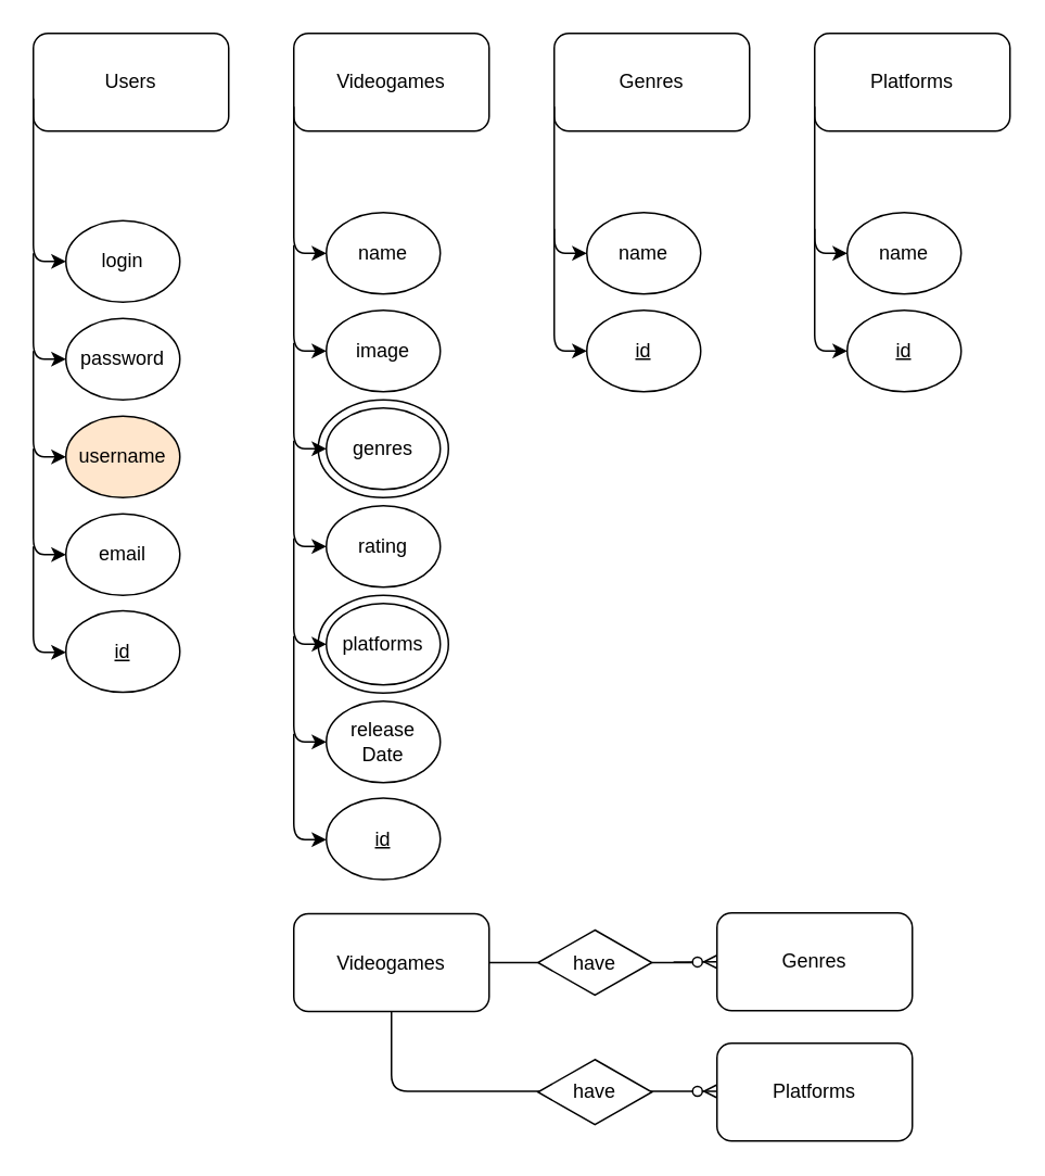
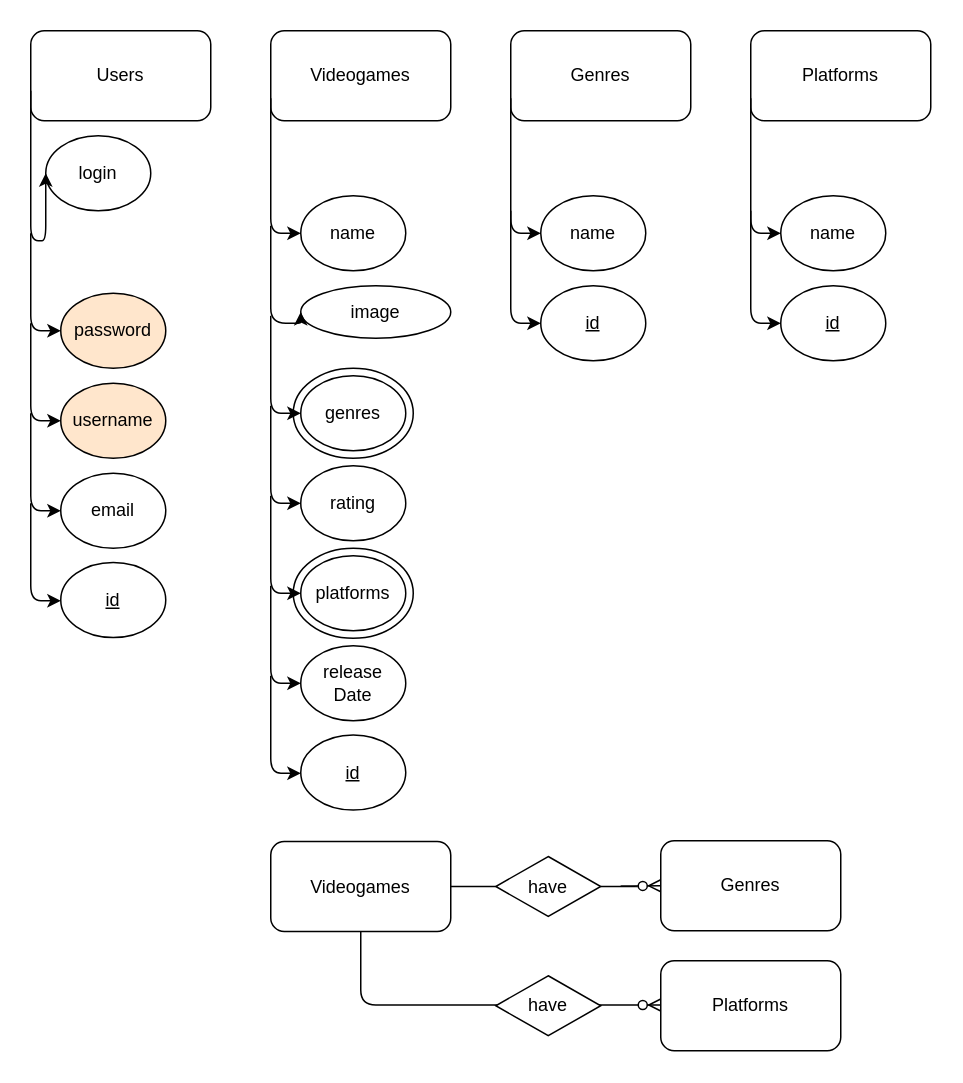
  <mxCell id="0" />
  <mxCell id="1" parent="0" />
  <mxCell id="2" value="" style="ellipse;whiteSpace=wrap;html=1;" vertex="1" parent="1"><mxGeometry x="195" y="245" width="80" height="60" as="geometry" /></mxCell>
  <mxCell id="3" value="" style="ellipse;whiteSpace=wrap;html=1;" vertex="1" parent="1"><mxGeometry x="195" y="365" width="80" height="60" as="geometry" /></mxCell>
  <mxCell id="4" value="Videogames" style="rounded=1;whiteSpace=wrap;html=1;" vertex="1" parent="1"><mxGeometry x="180" y="20" width="120" height="60" as="geometry" /></mxCell>
  <mxCell id="5" value="Users" style="rounded=1;whiteSpace=wrap;html=1;" vertex="1" parent="1"><mxGeometry x="20" y="20" width="120" height="60" as="geometry" /></mxCell>
  <mxCell id="6" value="Genres" style="rounded=1;whiteSpace=wrap;html=1;" vertex="1" parent="1"><mxGeometry x="340" y="20" width="120" height="60" as="geometry" /></mxCell>
  <mxCell id="7" value="Platforms" style="rounded=1;whiteSpace=wrap;html=1;" vertex="1" parent="1"><mxGeometry x="500" y="20" width="120" height="60" as="geometry" /></mxCell>
  <mxCell id="8" value="" style="endArrow=classic;html=1;edgeStyle=orthogonalEdgeStyle;entryX=0;entryY=0.5;entryDx=0;entryDy=0;exitX=0;exitY=0.75;exitDx=0;exitDy=0;" edge="1" parent="1" source="4" target="9"><mxGeometry width="50" height="50" relative="1" as="geometry"><mxPoint x="230" y="80" as="sourcePoint" /><mxPoint x="180" y="210" as="targetPoint" /><Array as="points"><mxPoint x="180" y="155" /></Array></mxGeometry></mxCell>
  <mxCell id="9" value="name" style="ellipse;whiteSpace=wrap;html=1;" vertex="1" parent="1"><mxGeometry x="200" y="130" width="70" height="50" as="geometry" /></mxCell>
- <mxCell id="10" value="image" style="ellipse;whiteSpace=wrap;html=1;" vertex="1" parent="1"><mxGeometry x="200" y="190" width="70" height="50" as="geometry" /></mxCell>
+ <mxCell id="10" value="image" style="ellipse;whiteSpace=wrap;html=1;" vertex="1" parent="1"><mxGeometry x="200" y="190" width="100" height="35" as="geometry" /></mxCell>
  <mxCell id="11" value="genres" style="ellipse;whiteSpace=wrap;html=1;" vertex="1" parent="1"><mxGeometry x="200" y="250" width="70" height="50" as="geometry" /></mxCell>
  <mxCell id="12" value="rating" style="ellipse;whiteSpace=wrap;html=1;" vertex="1" parent="1"><mxGeometry x="200" y="310" width="70" height="50" as="geometry" /></mxCell>
  <mxCell id="13" value="platforms" style="ellipse;whiteSpace=wrap;html=1;" vertex="1" parent="1"><mxGeometry x="200" y="370" width="70" height="50" as="geometry" /></mxCell>
  <mxCell id="14" value="release Date" style="ellipse;whiteSpace=wrap;html=1;" vertex="1" parent="1"><mxGeometry x="200" y="430" width="70" height="50" as="geometry" /></mxCell>
  <mxCell id="15" value="" style="endArrow=classic;html=1;edgeStyle=orthogonalEdgeStyle;entryX=0;entryY=0.5;entryDx=0;entryDy=0;" edge="1" parent="1" target="10"><mxGeometry width="50" height="50" relative="1" as="geometry"><mxPoint x="180" y="150" as="sourcePoint" /><mxPoint x="210" y="165" as="targetPoint" /><Array as="points"><mxPoint x="180" y="215" /></Array></mxGeometry></mxCell>
  <mxCell id="16" value="" style="endArrow=classic;html=1;edgeStyle=orthogonalEdgeStyle;entryX=0;entryY=0.5;entryDx=0;entryDy=0;" edge="1" parent="1"><mxGeometry width="50" height="50" relative="1" as="geometry"><mxPoint x="180" y="210" as="sourcePoint" /><mxPoint x="200" y="275" as="targetPoint" /><Array as="points"><mxPoint x="180" y="275" /></Array></mxGeometry></mxCell>
  <mxCell id="17" value="" style="endArrow=classic;html=1;edgeStyle=orthogonalEdgeStyle;entryX=0;entryY=0.5;entryDx=0;entryDy=0;" edge="1" parent="1"><mxGeometry width="50" height="50" relative="1" as="geometry"><mxPoint x="180" y="270" as="sourcePoint" /><mxPoint x="200" y="335" as="targetPoint" /><Array as="points"><mxPoint x="180" y="335" /></Array></mxGeometry></mxCell>
  <mxCell id="18" value="" style="endArrow=classic;html=1;edgeStyle=orthogonalEdgeStyle;entryX=0;entryY=0.5;entryDx=0;entryDy=0;" edge="1" parent="1"><mxGeometry width="50" height="50" relative="1" as="geometry"><mxPoint x="180" y="330" as="sourcePoint" /><mxPoint x="200" y="395" as="targetPoint" /><Array as="points"><mxPoint x="180" y="395" /></Array></mxGeometry></mxCell>
  <mxCell id="19" value="" style="endArrow=classic;html=1;edgeStyle=orthogonalEdgeStyle;entryX=0;entryY=0.5;entryDx=0;entryDy=0;" edge="1" parent="1"><mxGeometry width="50" height="50" relative="1" as="geometry"><mxPoint x="180" y="390" as="sourcePoint" /><mxPoint x="200" y="455" as="targetPoint" /><Array as="points"><mxPoint x="180" y="455" /></Array></mxGeometry></mxCell>
  <mxCell id="20" value="&lt;u&gt;id&lt;/u&gt;" style="ellipse;whiteSpace=wrap;html=1;" vertex="1" parent="1"><mxGeometry x="200" y="489.5" width="70" height="50" as="geometry" /></mxCell>
  <mxCell id="21" value="" style="endArrow=classic;html=1;edgeStyle=orthogonalEdgeStyle;entryX=0;entryY=0.5;entryDx=0;entryDy=0;" edge="1" parent="1"><mxGeometry width="50" height="50" relative="1" as="geometry"><mxPoint x="180" y="450" as="sourcePoint" /><mxPoint x="200" y="515" as="targetPoint" /><Array as="points"><mxPoint x="180" y="515" /></Array></mxGeometry></mxCell>
  <mxCell id="22" value="" style="endArrow=classic;html=1;edgeStyle=orthogonalEdgeStyle;entryX=0;entryY=0.5;entryDx=0;entryDy=0;exitX=0;exitY=0.75;exitDx=0;exitDy=0;" edge="1" parent="1" source="6"><mxGeometry width="50" height="50" relative="1" as="geometry"><mxPoint x="340" y="80" as="sourcePoint" /><mxPoint x="360" y="155" as="targetPoint" /><Array as="points"><mxPoint x="340" y="155" /></Array></mxGeometry></mxCell>
  <mxCell id="23" value="" style="endArrow=classic;html=1;edgeStyle=orthogonalEdgeStyle;entryX=0;entryY=0.5;entryDx=0;entryDy=0;exitX=0;exitY=0.75;exitDx=0;exitDy=0;" edge="1" parent="1" source="7"><mxGeometry width="50" height="50" relative="1" as="geometry"><mxPoint x="500" y="80" as="sourcePoint" /><mxPoint x="520" y="155" as="targetPoint" /><Array as="points"><mxPoint x="500" y="155" /></Array></mxGeometry></mxCell>
  <mxCell id="24" value="name" style="ellipse;whiteSpace=wrap;html=1;" vertex="1" parent="1"><mxGeometry x="360" y="130" width="70" height="50" as="geometry" /></mxCell>
  <mxCell id="25" value="name" style="ellipse;whiteSpace=wrap;html=1;" vertex="1" parent="1"><mxGeometry x="520" y="130" width="70" height="50" as="geometry" /></mxCell>
  <mxCell id="26" value="&lt;u&gt;id&lt;/u&gt;" style="ellipse;whiteSpace=wrap;html=1;" vertex="1" parent="1"><mxGeometry x="360" y="190" width="70" height="50" as="geometry" /></mxCell>
  <mxCell id="27" value="&lt;u&gt;id&lt;/u&gt;" style="ellipse;whiteSpace=wrap;html=1;" vertex="1" parent="1"><mxGeometry x="520" y="190" width="70" height="50" as="geometry" /></mxCell>
  <mxCell id="28" value="" style="endArrow=classic;html=1;edgeStyle=orthogonalEdgeStyle;entryX=0;entryY=0.5;entryDx=0;entryDy=0;" edge="1" parent="1"><mxGeometry width="50" height="50" relative="1" as="geometry"><mxPoint x="340" y="140" as="sourcePoint" /><mxPoint x="360" y="215" as="targetPoint" /><Array as="points"><mxPoint x="340" y="215" /></Array></mxGeometry></mxCell>
  <mxCell id="29" value="" style="endArrow=classic;html=1;edgeStyle=orthogonalEdgeStyle;entryX=0;entryY=0.5;entryDx=0;entryDy=0;" edge="1" parent="1"><mxGeometry width="50" height="50" relative="1" as="geometry"><mxPoint x="500" y="140" as="sourcePoint" /><mxPoint x="520" y="215" as="targetPoint" /><Array as="points"><mxPoint x="500" y="215" /></Array></mxGeometry></mxCell>
- <mxCell id="30" value="login" style="ellipse;whiteSpace=wrap;html=1;" vertex="1" parent="1"><mxGeometry x="40" y="135" width="70" height="50" as="geometry" /></mxCell>
- <mxCell id="31" value="password" style="ellipse;whiteSpace=wrap;html=1;" vertex="1" parent="1"><mxGeometry x="40" y="195" width="70" height="50" as="geometry" /></mxCell>
+ <mxCell id="30" value="login" style="ellipse;whiteSpace=wrap;html=1;" vertex="1" parent="1"><mxGeometry x="30" y="90" width="70" height="50" as="geometry" /></mxCell>
+ <mxCell id="31" value="password" style="ellipse;whiteSpace=wrap;html=1;fillColor=#ffe6cc;" vertex="1" parent="1"><mxGeometry x="40" y="195" width="70" height="50" as="geometry" /></mxCell>
  <mxCell id="32" value="username" style="ellipse;whiteSpace=wrap;html=1;fillColor=#ffe6cc;" vertex="1" parent="1"><mxGeometry x="40" y="255" width="70" height="50" as="geometry" /></mxCell>
  <mxCell id="33" value="email" style="ellipse;whiteSpace=wrap;html=1;" vertex="1" parent="1"><mxGeometry x="40" y="315" width="70" height="50" as="geometry" /></mxCell>
  <mxCell id="34" value="" style="endArrow=classic;html=1;edgeStyle=orthogonalEdgeStyle;entryX=0;entryY=0.5;entryDx=0;entryDy=0;" edge="1" parent="1" target="30"><mxGeometry width="50" height="50" relative="1" as="geometry"><mxPoint x="20" y="60" as="sourcePoint" /><mxPoint x="40" y="125" as="targetPoint" /><Array as="points"><mxPoint x="20" y="160" /></Array></mxGeometry></mxCell>
  <mxCell id="35" value="" style="endArrow=classic;html=1;edgeStyle=orthogonalEdgeStyle;entryX=0;entryY=0.5;entryDx=0;entryDy=0;" edge="1" parent="1"><mxGeometry width="50" height="50" relative="1" as="geometry"><mxPoint x="20" y="155" as="sourcePoint" /><mxPoint x="40" y="220" as="targetPoint" /><Array as="points"><mxPoint x="20" y="220" /></Array></mxGeometry></mxCell>
  <mxCell id="36" value="" style="endArrow=classic;html=1;edgeStyle=orthogonalEdgeStyle;entryX=0;entryY=0.5;entryDx=0;entryDy=0;" edge="1" parent="1"><mxGeometry width="50" height="50" relative="1" as="geometry"><mxPoint x="20" y="215" as="sourcePoint" /><mxPoint x="40" y="280" as="targetPoint" /><Array as="points"><mxPoint x="20" y="280" /></Array></mxGeometry></mxCell>
  <mxCell id="37" value="" style="endArrow=classic;html=1;edgeStyle=orthogonalEdgeStyle;entryX=0;entryY=0.5;entryDx=0;entryDy=0;" edge="1" parent="1"><mxGeometry width="50" height="50" relative="1" as="geometry"><mxPoint x="20" y="275" as="sourcePoint" /><mxPoint x="40" y="340" as="targetPoint" /><Array as="points"><mxPoint x="20" y="340" /></Array></mxGeometry></mxCell>
  <mxCell id="38" value="&lt;u&gt;id&lt;/u&gt;" style="ellipse;whiteSpace=wrap;html=1;" vertex="1" parent="1"><mxGeometry x="40" y="374.5" width="70" height="50" as="geometry" /></mxCell>
  <mxCell id="39" value="" style="endArrow=classic;html=1;edgeStyle=orthogonalEdgeStyle;entryX=0;entryY=0.5;entryDx=0;entryDy=0;" edge="1" parent="1"><mxGeometry width="50" height="50" relative="1" as="geometry"><mxPoint x="20" y="335" as="sourcePoint" /><mxPoint x="40" y="400" as="targetPoint" /><Array as="points"><mxPoint x="20" y="400" /></Array></mxGeometry></mxCell>
  <mxCell id="40" value="Videogames" style="rounded=1;whiteSpace=wrap;html=1;" vertex="1" parent="1"><mxGeometry x="180" y="560.5" width="120" height="60" as="geometry" /></mxCell>
  <mxCell id="41" value="Genres" style="rounded=1;whiteSpace=wrap;html=1;" vertex="1" parent="1"><mxGeometry x="440" y="560" width="120" height="60" as="geometry" /></mxCell>
  <mxCell id="42" value="Platforms" style="rounded=1;whiteSpace=wrap;html=1;" vertex="1" parent="1"><mxGeometry x="440" y="640" width="120" height="60" as="geometry" /></mxCell>
  <mxCell id="43" value="" style="edgeStyle=entityRelationEdgeStyle;fontSize=12;html=1;endArrow=ERzeroToMany;endFill=1;exitX=1;exitY=0.5;exitDx=0;exitDy=0;entryX=0;entryY=0.5;entryDx=0;entryDy=0;startArrow=none;" edge="1" parent="1" source="47" target="41"><mxGeometry width="100" height="100" relative="1" as="geometry"><mxPoint x="470" y="490" as="sourcePoint" /><mxPoint x="570" y="390" as="targetPoint" /></mxGeometry></mxCell>
  <mxCell id="44" value="" style="edgeStyle=orthogonalEdgeStyle;fontSize=12;html=1;endArrow=ERzeroToMany;endFill=1;exitX=0.5;exitY=1;exitDx=0;exitDy=0;entryX=0;entryY=0.5;entryDx=0;entryDy=0;" edge="1" parent="1" source="40"><mxGeometry width="100" height="100" relative="1" as="geometry"><mxPoint x="300" y="670" as="sourcePoint" /><mxPoint x="440" y="669.5" as="targetPoint" /><Array as="points"><mxPoint x="240" y="670" /></Array></mxGeometry></mxCell>
  <mxCell id="45" value="have" style="shape=rhombus;perimeter=rhombusPerimeter;whiteSpace=wrap;html=1;align=center;" vertex="1" parent="1"><mxGeometry x="330" y="650" width="70" height="40" as="geometry" /></mxCell>
  <mxCell id="46" value="" style="edgeStyle=entityRelationEdgeStyle;fontSize=12;html=1;endArrow=none;endFill=1;exitX=1;exitY=0.5;exitDx=0;exitDy=0;entryX=0;entryY=0.5;entryDx=0;entryDy=0;" edge="1" parent="1" source="40" target="47"><mxGeometry width="100" height="100" relative="1" as="geometry"><mxPoint x="300" y="590.5" as="sourcePoint" /><mxPoint x="440" y="590" as="targetPoint" /></mxGeometry></mxCell>
  <mxCell id="47" value="have" style="shape=rhombus;perimeter=rhombusPerimeter;whiteSpace=wrap;html=1;align=center;" vertex="1" parent="1"><mxGeometry x="330" y="570.5" width="70" height="40" as="geometry" /></mxCell>
